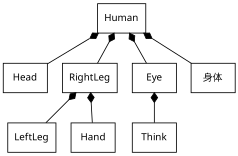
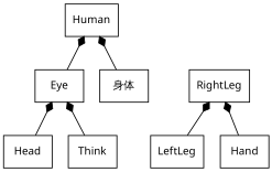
  digraph {
    fontname=KaiTi
    fontsize=12
    rankdir=BT
    node [fontname=KaiTi fontsize=12 shape=record]
    edge [arrowhead=diamond]
    Head
    Human
    LeftLeg
    RightLeg
    Eye
    Hand
    Think
    "身体"
-   Head -> Human
+   Head -> Eye
    LeftLeg -> RightLeg
-   RightLeg -> Human
    Eye -> Human
    Hand -> RightLeg
    Think -> Eye
    "身体" -> Human
  }
